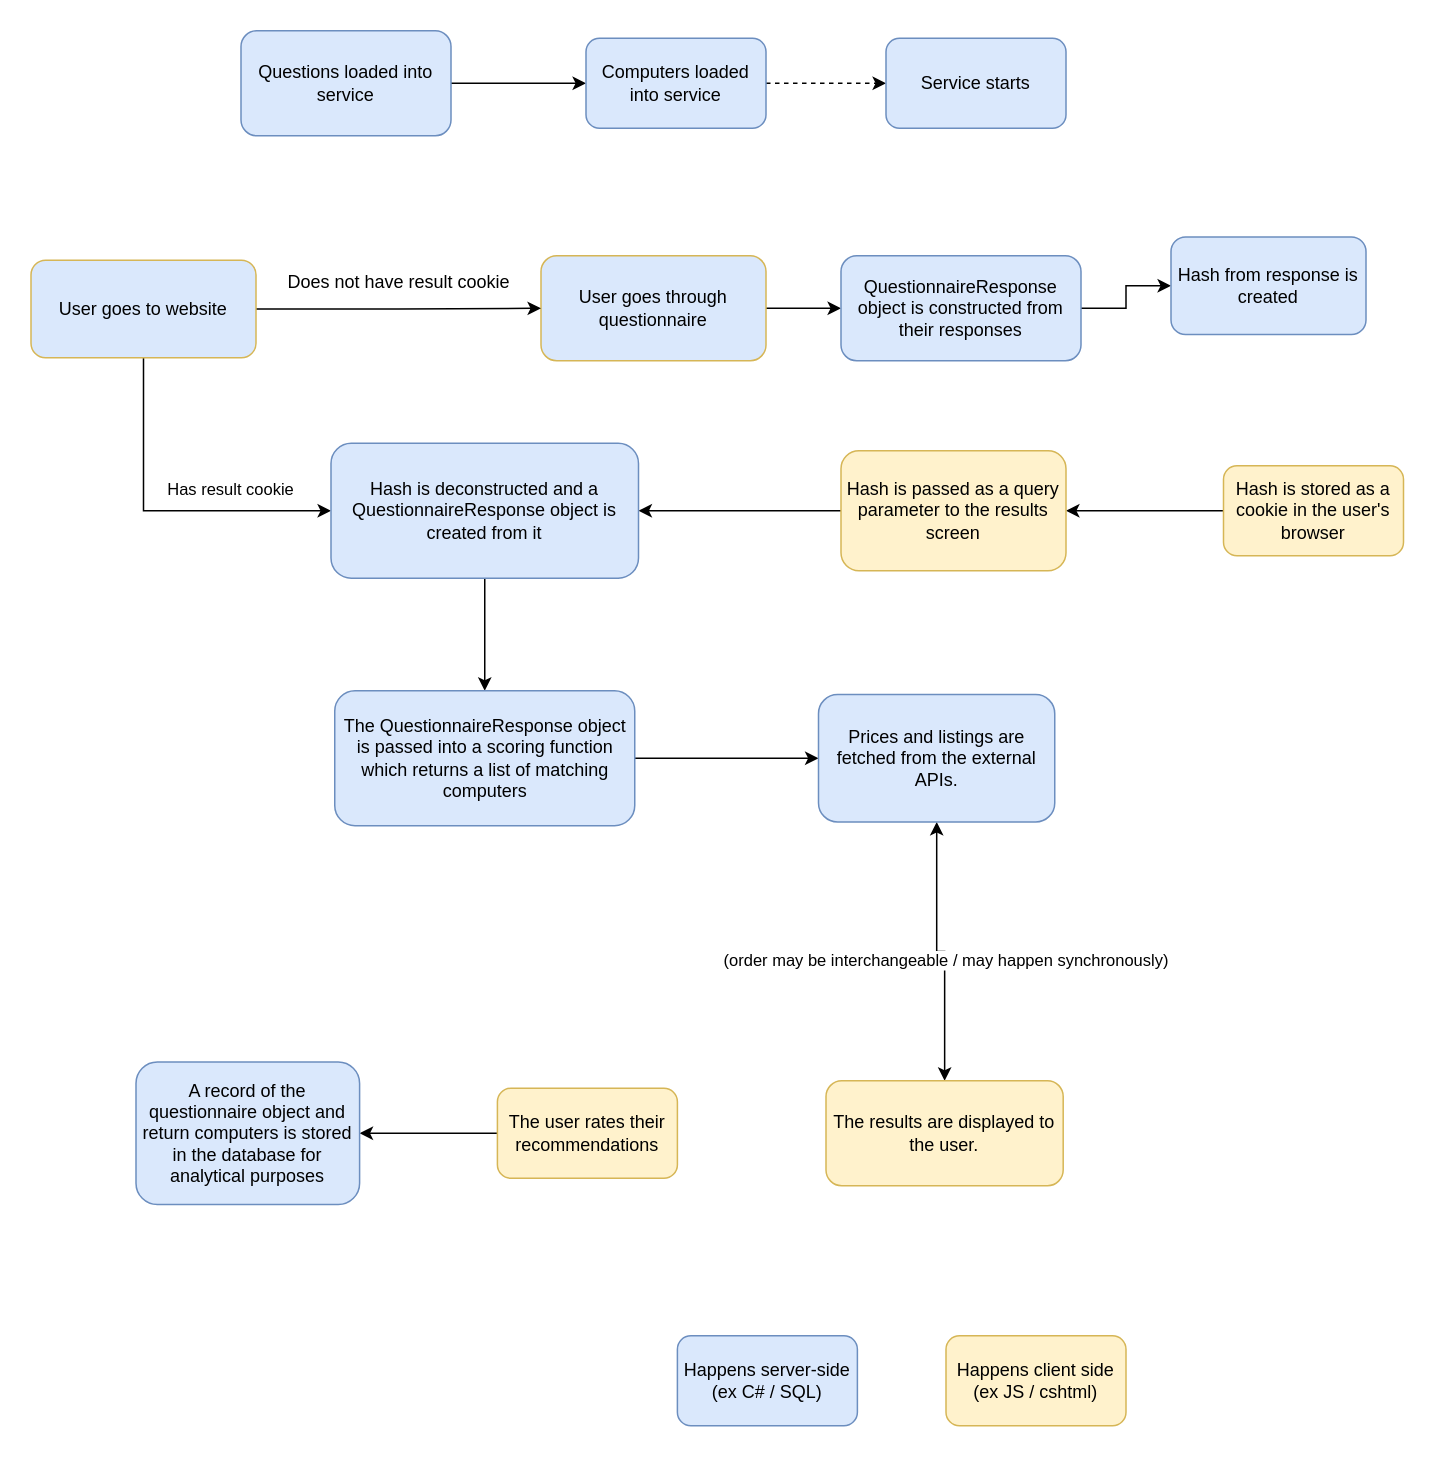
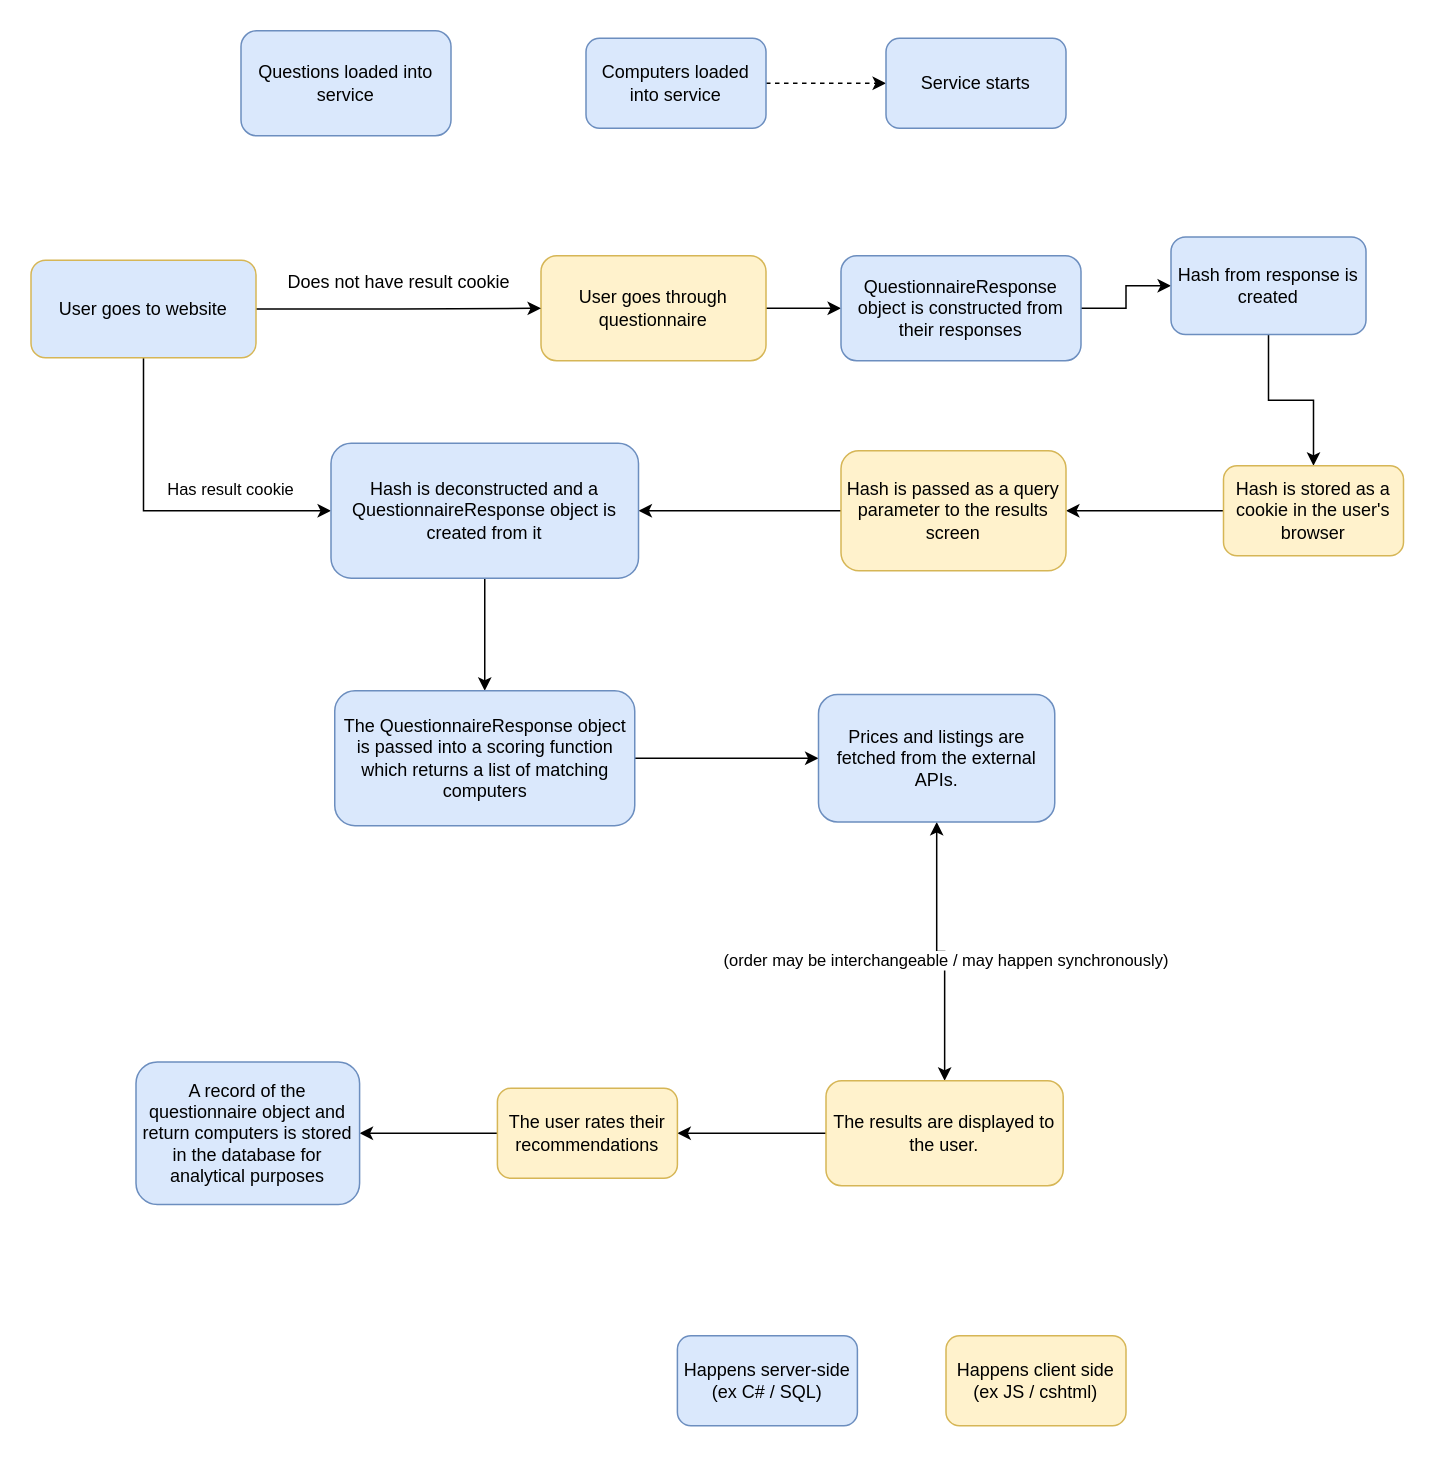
  <mxCell id="0" />
  <mxCell id="1" parent="0" />
- <mxCell id="2" value="" style="edgeStyle=orthogonalEdgeStyle;rounded=0;orthogonalLoop=1;jettySize=auto;html=1;entryX=0;entryY=0.5;entryDx=0;entryDy=0;" edge="1" parent="1" source="3" target="13"><mxGeometry relative="1" as="geometry" /></mxCell>
  <mxCell id="3" value="Questions loaded into service" style="rounded=1;whiteSpace=wrap;html=1;fillColor=#dae8fc;strokeColor=#6c8ebf;" vertex="1" parent="1"><mxGeometry x="160" y="20" width="140" height="70" as="geometry" /></mxCell>
  <mxCell id="4" value="" style="edgeStyle=orthogonalEdgeStyle;rounded=0;orthogonalLoop=1;jettySize=auto;html=1;" edge="1" parent="1" source="5" target="7"><mxGeometry relative="1" as="geometry" /></mxCell>
- <mxCell id="5" value="User goes through questionnaire" style="whiteSpace=wrap;html=1;rounded=1;fillColor=#dae8fc;strokeColor=#d6b656;" vertex="1" parent="1"><mxGeometry x="360" y="170" width="150" height="70" as="geometry" /></mxCell>
+ <mxCell id="5" value="User goes through questionnaire" style="whiteSpace=wrap;html=1;rounded=1;fillColor=#fff2cc;strokeColor=#d6b656;" vertex="1" parent="1"><mxGeometry x="360" y="170" width="150" height="70" as="geometry" /></mxCell>
  <mxCell id="6" value="" style="edgeStyle=orthogonalEdgeStyle;rounded=0;orthogonalLoop=1;jettySize=auto;html=1;" edge="1" parent="1" source="7" target="9"><mxGeometry relative="1" as="geometry" /></mxCell>
  <mxCell id="7" value="QuestionnaireResponse object is constructed from their responses" style="whiteSpace=wrap;html=1;rounded=1;fillColor=#dae8fc;strokeColor=#6c8ebf;" vertex="1" parent="1"><mxGeometry x="560" y="170" width="160" height="70" as="geometry" /></mxCell>
+ <mxCell id="8" style="edgeStyle=orthogonalEdgeStyle;rounded=0;orthogonalLoop=1;jettySize=auto;html=1;exitX=0.5;exitY=1;exitDx=0;exitDy=0;entryX=0.5;entryY=0;entryDx=0;entryDy=0;" edge="1" parent="1" source="9" target="11"><mxGeometry relative="1" as="geometry" /></mxCell>
  <mxCell id="9" value="Hash from response is created" style="whiteSpace=wrap;html=1;rounded=1;fillColor=#dae8fc;strokeColor=#6c8ebf;" vertex="1" parent="1"><mxGeometry x="780" y="157.5" width="130" height="65" as="geometry" /></mxCell>
  <mxCell id="10" value="" style="edgeStyle=orthogonalEdgeStyle;rounded=0;orthogonalLoop=1;jettySize=auto;html=1;" edge="1" parent="1" source="11" target="21"><mxGeometry relative="1" as="geometry" /></mxCell>
  <mxCell id="11" value="Hash is stored as a cookie in the user's browser " style="whiteSpace=wrap;html=1;rounded=1;fillColor=#fff2cc;strokeColor=#d6b656;" vertex="1" parent="1"><mxGeometry x="815" y="310" width="120" height="60" as="geometry" /></mxCell>
  <mxCell id="12" value="" style="edgeStyle=orthogonalEdgeStyle;rounded=0;orthogonalLoop=1;jettySize=auto;html=1;dashed=1;" edge="1" parent="1" source="13" target="14"><mxGeometry relative="1" as="geometry" /></mxCell>
  <mxCell id="13" value="Computers loaded into service" style="whiteSpace=wrap;html=1;rounded=1;fillColor=#dae8fc;strokeColor=#6c8ebf;" vertex="1" parent="1"><mxGeometry x="390" y="25" width="120" height="60" as="geometry" /></mxCell>
  <mxCell id="14" value="Service starts" style="whiteSpace=wrap;html=1;rounded=1;fillColor=#dae8fc;strokeColor=#6c8ebf;" vertex="1" parent="1"><mxGeometry x="590" y="25" width="120" height="60" as="geometry" /></mxCell>
  <mxCell id="15" style="edgeStyle=orthogonalEdgeStyle;rounded=0;orthogonalLoop=1;jettySize=auto;html=1;entryX=0;entryY=0.5;entryDx=0;entryDy=0;" edge="1" parent="1" source="18" target="5"><mxGeometry relative="1" as="geometry" /></mxCell>
  <mxCell id="16" style="edgeStyle=orthogonalEdgeStyle;rounded=0;orthogonalLoop=1;jettySize=auto;html=1;exitX=0.5;exitY=1;exitDx=0;exitDy=0;entryX=0;entryY=0.5;entryDx=0;entryDy=0;" edge="1" parent="1" source="18" target="23"><mxGeometry relative="1" as="geometry" /></mxCell>
  <mxCell id="17" value="Has result cookie" style="edgeLabel;html=1;align=center;verticalAlign=middle;resizable=0;points=[];" vertex="1" connectable="0" parent="16"><mxGeometry x="0.185" relative="1" as="geometry"><mxPoint x="25" y="-15" as="offset" /></mxGeometry></mxCell>
  <mxCell id="18" value="User goes to website" style="whiteSpace=wrap;html=1;rounded=1;fillColor=#dae8fc;strokeColor=#d6b656;" vertex="1" parent="1"><mxGeometry x="20" y="173" width="150" height="65" as="geometry" /></mxCell>
  <mxCell id="19" value="Does not have result cookie" style="text;html=1;align=center;verticalAlign=middle;resizable=0;points=[];autosize=1;strokeColor=none;fillColor=none;" vertex="1" parent="1"><mxGeometry x="180" y="173" width="170" height="30" as="geometry" /></mxCell>
  <mxCell id="20" style="edgeStyle=orthogonalEdgeStyle;rounded=0;orthogonalLoop=1;jettySize=auto;html=1;exitX=0;exitY=0.5;exitDx=0;exitDy=0;entryX=1;entryY=0.5;entryDx=0;entryDy=0;" edge="1" parent="1" source="21" target="23"><mxGeometry relative="1" as="geometry" /></mxCell>
  <mxCell id="21" value="&lt;div&gt;Hash is passed as a query parameter to the results screen&lt;/div&gt;" style="whiteSpace=wrap;html=1;rounded=1;fillColor=#fff2cc;strokeColor=#d6b656;" vertex="1" parent="1"><mxGeometry x="560" y="300" width="150" height="80" as="geometry" /></mxCell>
  <mxCell id="22" style="edgeStyle=orthogonalEdgeStyle;rounded=0;orthogonalLoop=1;jettySize=auto;html=1;exitX=0.5;exitY=1;exitDx=0;exitDy=0;entryX=0.5;entryY=0;entryDx=0;entryDy=0;" edge="1" parent="1" source="23" target="25"><mxGeometry relative="1" as="geometry" /></mxCell>
  <mxCell id="23" value="&lt;div&gt;Hash is deconstructed and a QuestionnaireResponse object is created from it&lt;/div&gt;" style="rounded=1;whiteSpace=wrap;html=1;fillColor=#dae8fc;strokeColor=#6c8ebf;" vertex="1" parent="1"><mxGeometry x="220" y="295" width="205" height="90" as="geometry" /></mxCell>
  <mxCell id="24" value="" style="edgeStyle=orthogonalEdgeStyle;rounded=0;orthogonalLoop=1;jettySize=auto;html=1;" edge="1" parent="1" source="25" target="28"><mxGeometry relative="1" as="geometry" /></mxCell>
  <mxCell id="25" value="&lt;div&gt;The QuestionnaireResponse object is passed into a scoring function which returns a list of matching computers&lt;/div&gt;" style="whiteSpace=wrap;html=1;rounded=1;fillColor=#dae8fc;strokeColor=#6c8ebf;" vertex="1" parent="1"><mxGeometry x="222.5" y="460" width="200" height="90" as="geometry" /></mxCell>
  <mxCell id="26" value="" style="edgeStyle=orthogonalEdgeStyle;rounded=0;orthogonalLoop=1;jettySize=auto;html=1;startArrow=classic;startFill=1;" edge="1" parent="1" source="28" target="30"><mxGeometry relative="1" as="geometry" /></mxCell>
  <mxCell id="27" value="&lt;div&gt;(order may be interchangeable / may happen synchronously)&lt;/div&gt;" style="edgeLabel;html=1;align=center;verticalAlign=middle;resizable=0;points=[];" vertex="1" connectable="0" parent="26"><mxGeometry x="0.255" relative="1" as="geometry"><mxPoint y="-15" as="offset" /></mxGeometry></mxCell>
  <mxCell id="28" value="Prices and listings are fetched from the external APIs." style="whiteSpace=wrap;html=1;rounded=1;fillColor=#dae8fc;strokeColor=#6c8ebf;" vertex="1" parent="1"><mxGeometry x="545" y="462.5" width="157.5" height="85" as="geometry" /></mxCell>
+ <mxCell id="29" value="" style="edgeStyle=orthogonalEdgeStyle;rounded=0;orthogonalLoop=1;jettySize=auto;html=1;startArrow=none;startFill=0;endArrow=classic;endFill=1;" edge="1" parent="1" source="30" target="32"><mxGeometry relative="1" as="geometry" /></mxCell>
  <mxCell id="30" value="The results are displayed to the user." style="whiteSpace=wrap;html=1;rounded=1;fillColor=#fff2cc;strokeColor=#d6b656;" vertex="1" parent="1"><mxGeometry x="550" y="720" width="158.13" height="70" as="geometry" /></mxCell>
  <mxCell id="31" value="" style="edgeStyle=orthogonalEdgeStyle;rounded=0;orthogonalLoop=1;jettySize=auto;html=1;startArrow=none;startFill=0;" edge="1" parent="1" source="32" target="33"><mxGeometry relative="1" as="geometry" /></mxCell>
  <mxCell id="32" value="&lt;div&gt;The user rates their recommendations&lt;/div&gt;" style="whiteSpace=wrap;html=1;rounded=1;fillColor=#fff2cc;strokeColor=#d6b656;" vertex="1" parent="1"><mxGeometry x="330.935" y="725" width="120" height="60" as="geometry" /></mxCell>
  <mxCell id="33" value="&lt;div&gt;A record of the questionnaire object and return computers is stored in the database for analytical purposes&lt;/div&gt;" style="whiteSpace=wrap;html=1;rounded=1;fillColor=#dae8fc;strokeColor=#6c8ebf;" vertex="1" parent="1"><mxGeometry x="90" y="707.5" width="149.07" height="95" as="geometry" /></mxCell>
  <mxCell id="34" value="Happens server-side (ex C# / SQL)" style="rounded=1;whiteSpace=wrap;html=1;fillColor=#dae8fc;strokeColor=#6c8ebf;" vertex="1" parent="1"><mxGeometry x="450.93" y="890" width="120" height="60" as="geometry" /></mxCell>
  <mxCell id="35" value="&lt;div&gt;Happens client side (ex JS / cshtml)&lt;br&gt;&lt;/div&gt;" style="rounded=1;whiteSpace=wrap;html=1;fillColor=#fff2cc;strokeColor=#d6b656;" vertex="1" parent="1"><mxGeometry x="630" y="890" width="120" height="60" as="geometry" /></mxCell>
